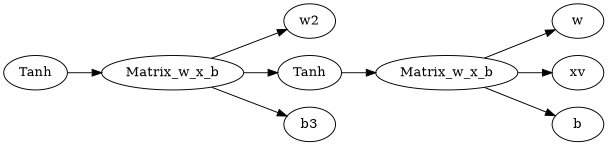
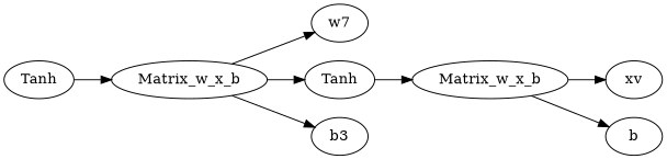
  digraph {
    rankdir=LR
    n1 [label=Tanh]
    n2 [label=Matrix_w_x_b]
-   n3 [label=w2]
+   n3 [label=w7]
    n4 [label=Tanh]
    n5 [label=b3]
    n6 [label=Matrix_w_x_b]
-   n7 [label=w]
    n8 [label=xv]
    n9 [label=b]
    n1 -> n2
    n2 -> n3
    n2 -> n4
    n2 -> n5
    n4 -> n6
-   n6 -> n7
    n6 -> n8
    n6 -> n9
  }
